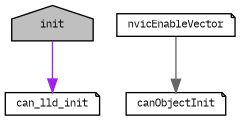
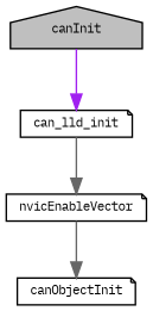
  digraph {
    fontname="IBM Plex Mono"
    rankdir=TB
    node [color=black fontname="IBM Plex Mono" fontsize=8 shape=note]
    edge [color=gray40 fontname="IBM Plex Mono" fontsize=8 labelfontname=Helvetica labelfontsize=8 style=solid]
-   n1 [fillcolor=grey75 fontcolor=black height=0.2 label=init shape=house style=filled width=0.4]
+   n1 [fillcolor=grey75 fontcolor=black height=0.2 label=canInit shape=house style=filled width=0.4]
    n2 [height=0.2 label=can_lld_init width=0.4]
    n3 [height=0.2 label=nvicEnableVector width=0.4]
    n4 [height=0.2 label=canObjectInit width=0.4]
    n1 -> n2 [color=purple]
+   n2 -> n3
    n3 -> n4
  }
